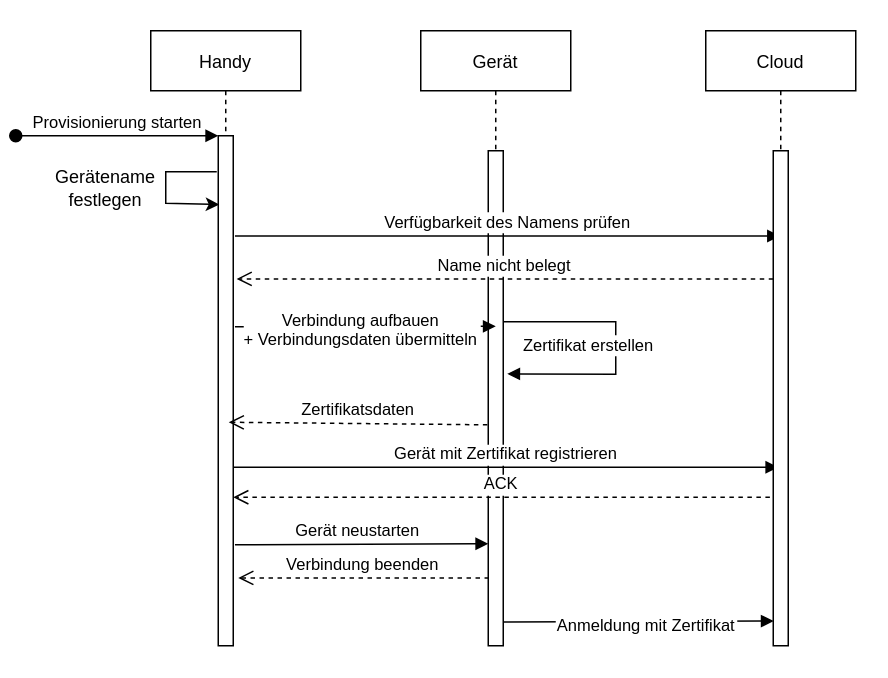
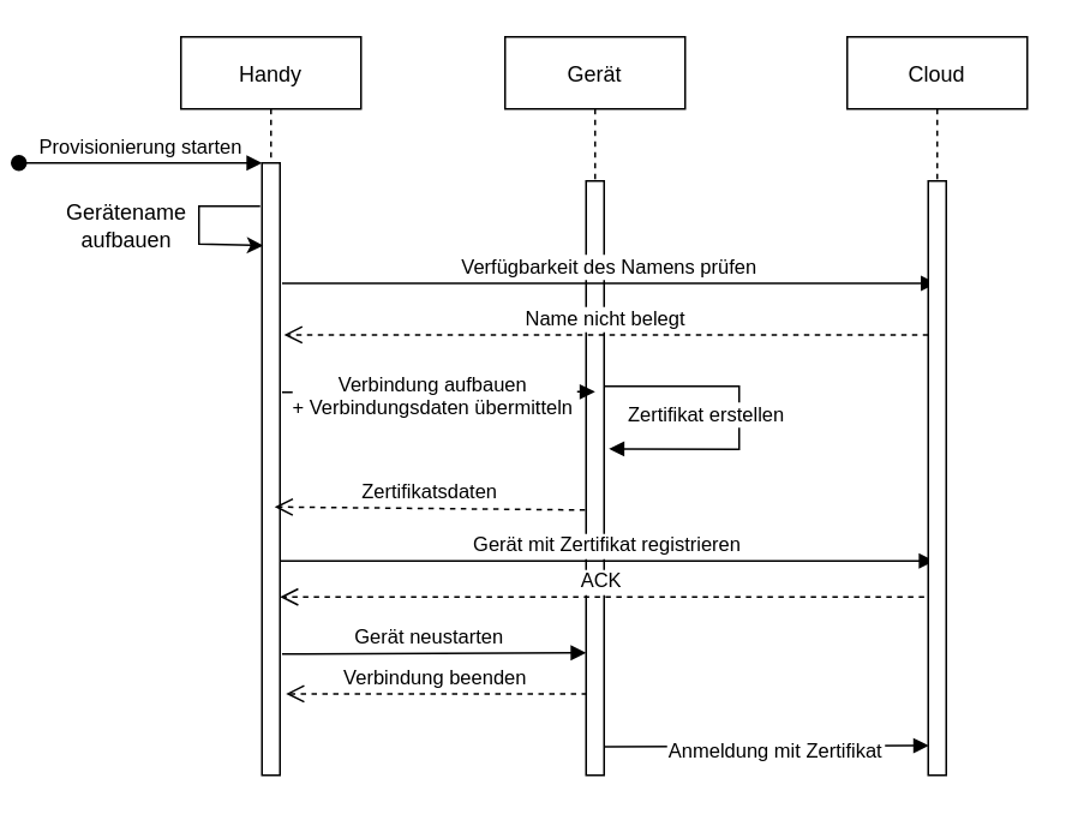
  <mxCell id="0" />
  <mxCell id="1" parent="0" />
  <mxCell id="2" value="Handy" style="shape=umlLifeline;perimeter=lifelinePerimeter;container=1;collapsible=0;recursiveResize=0;rounded=0;shadow=0;strokeWidth=1;" parent="1" vertex="1"><mxGeometry x="80" y="20" width="100" height="410" as="geometry" /></mxCell>
  <mxCell id="3" value="" style="points=[];perimeter=orthogonalPerimeter;rounded=0;shadow=0;strokeWidth=1;" parent="2" vertex="1"><mxGeometry x="45" y="70" width="10" height="340" as="geometry" /></mxCell>
  <mxCell id="4" value="Provisionierung starten" style="verticalAlign=bottom;startArrow=oval;endArrow=block;startSize=8;shadow=0;strokeWidth=1;" parent="2" target="3" edge="1"><mxGeometry relative="1" as="geometry"><mxPoint x="-90" y="70" as="sourcePoint" /></mxGeometry></mxCell>
  <mxCell id="5" value="" style="endArrow=classic;html=1;rounded=0;entryX=0.066;entryY=0.135;entryDx=0;entryDy=0;entryPerimeter=0;startArrow=none;" edge="1" parent="2" target="3"><mxGeometry width="50" height="50" relative="1" as="geometry"><mxPoint x="44" y="94" as="sourcePoint" /><mxPoint x="220" y="170" as="targetPoint" /><Array as="points"><mxPoint x="10" y="94" /><mxPoint x="10" y="100" /><mxPoint x="10" y="115" /></Array></mxGeometry></mxCell>
  <mxCell id="6" value="Gerät" style="shape=umlLifeline;perimeter=lifelinePerimeter;container=1;collapsible=0;recursiveResize=0;rounded=0;shadow=0;strokeWidth=1;" parent="1" vertex="1"><mxGeometry x="260" y="20" width="100" height="410" as="geometry" /></mxCell>
  <mxCell id="7" value="" style="points=[];perimeter=orthogonalPerimeter;rounded=0;shadow=0;strokeWidth=1;" parent="6" vertex="1"><mxGeometry x="45" y="80" width="10" height="330" as="geometry" /></mxCell>
  <mxCell id="8" value="Zertifikat erstellen" style="verticalAlign=bottom;endArrow=block;shadow=0;strokeWidth=1;rounded=0;entryX=1.266;entryY=0.484;entryDx=0;entryDy=0;entryPerimeter=0;" edge="1" parent="6"><mxGeometry x="0.406" y="-10" relative="1" as="geometry"><mxPoint x="55" y="194" as="sourcePoint" /><mxPoint x="57.66" y="228.72" as="targetPoint" /><Array as="points"><mxPoint x="130" y="194" /><mxPoint x="130" y="229" /></Array><mxPoint as="offset" /></mxGeometry></mxCell>
  <mxCell id="9" value="Zertifikatsdaten" style="verticalAlign=bottom;endArrow=open;dashed=1;endSize=8;shadow=0;strokeWidth=1;exitX=-0.059;exitY=0.587;exitDx=0;exitDy=0;exitPerimeter=0;" edge="1" parent="6"><mxGeometry relative="1" as="geometry"><mxPoint x="-128" y="261" as="targetPoint" /><mxPoint x="44.41" y="262.71" as="sourcePoint" /></mxGeometry></mxCell>
  <mxCell id="10" value="Gerät mit Zertifikat registrieren" style="verticalAlign=bottom;endArrow=block;shadow=0;strokeWidth=1;exitX=1.114;exitY=0.229;exitDx=0;exitDy=0;exitPerimeter=0;" edge="1" parent="6"><mxGeometry relative="1" as="geometry"><mxPoint x="-125.0" y="291.0" as="sourcePoint" /><mxPoint x="238.36" y="291.0" as="targetPoint" /><Array as="points" /></mxGeometry></mxCell>
  <mxCell id="11" value="Gerät neustarten" style="verticalAlign=bottom;endArrow=block;shadow=0;strokeWidth=1;exitX=1.114;exitY=0.802;exitDx=0;exitDy=0;exitPerimeter=0;" edge="1" parent="6" source="3"><mxGeometry x="-0.03" relative="1" as="geometry"><mxPoint x="-120" y="342" as="sourcePoint" /><mxPoint x="45.0" y="342" as="targetPoint" /><Array as="points" /><mxPoint as="offset" /></mxGeometry></mxCell>
  <mxCell id="12" value="Name nicht belegt" style="verticalAlign=bottom;endArrow=open;dashed=1;endSize=8;shadow=0;strokeWidth=1;entryX=1.224;entryY=0.313;entryDx=0;entryDy=0;entryPerimeter=0;" parent="1" edge="1"><mxGeometry relative="1" as="geometry"><mxPoint x="137.24" y="185.42" as="targetPoint" /><mxPoint x="495" y="185.42" as="sourcePoint" /></mxGeometry></mxCell>
  <mxCell id="13" value="Verfügbarkeit des Namens prüfen" style="verticalAlign=bottom;endArrow=block;shadow=0;strokeWidth=1;exitX=1.114;exitY=0.229;exitDx=0;exitDy=0;exitPerimeter=0;" parent="1" edge="1"><mxGeometry relative="1" as="geometry"><mxPoint x="136.14" y="156.86" as="sourcePoint" /><mxPoint x="499.5" y="156.86" as="targetPoint" /><Array as="points" /></mxGeometry></mxCell>
  <mxCell id="14" value="Cloud" style="shape=umlLifeline;perimeter=lifelinePerimeter;container=1;collapsible=0;recursiveResize=0;rounded=0;shadow=0;strokeWidth=1;" vertex="1" parent="1"><mxGeometry x="450" y="20" width="100" height="410" as="geometry" /></mxCell>
  <mxCell id="15" value="" style="points=[];perimeter=orthogonalPerimeter;rounded=0;shadow=0;strokeWidth=1;" vertex="1" parent="14"><mxGeometry x="45" y="80" width="10" height="330" as="geometry" /></mxCell>
- <mxCell id="16" value="Gerätename&lt;br&gt;festlegen" style="text;html=1;strokeColor=none;fillColor=none;align=center;verticalAlign=middle;whiteSpace=wrap;rounded=0;" vertex="1" parent="1"><mxGeometry x="20" y="110" width="60" height="30" as="geometry" /></mxCell>
+ <mxCell id="16" value="Gerätename&lt;br&gt;aufbauen" style="text;html=1;strokeColor=none;fillColor=none;align=center;verticalAlign=middle;whiteSpace=wrap;rounded=0;" vertex="1" parent="1"><mxGeometry x="20" y="110" width="60" height="30" as="geometry" /></mxCell>
  <mxCell id="17" value="Verbindung aufbauen &#10;+ Verbindungsdaten übermitteln" style="verticalAlign=bottom;endArrow=block;shadow=0;strokeWidth=1;exitX=1.114;exitY=0.407;exitDx=0;exitDy=0;exitPerimeter=0;entryX=0.5;entryY=0.388;entryDx=0;entryDy=0;entryPerimeter=0;" edge="1" parent="1"><mxGeometry x="-0.033" y="-18" relative="1" as="geometry"><mxPoint x="136.14" y="217.38" as="sourcePoint" /><mxPoint x="310" y="217.04" as="targetPoint" /><Array as="points" /><mxPoint as="offset" /></mxGeometry></mxCell>
  <mxCell id="18" value="ACK" style="verticalAlign=bottom;endArrow=open;dashed=1;endSize=8;shadow=0;strokeWidth=1;entryX=1.224;entryY=0.313;entryDx=0;entryDy=0;entryPerimeter=0;" edge="1" parent="1"><mxGeometry relative="1" as="geometry"><mxPoint x="135" y="331" as="targetPoint" /><mxPoint x="492.76" y="331" as="sourcePoint" /></mxGeometry></mxCell>
  <mxCell id="19" value="Anmeldung mit Zertifikat" style="verticalAlign=bottom;endArrow=block;shadow=0;strokeWidth=1;exitX=1.045;exitY=0.843;exitDx=0;exitDy=0;exitPerimeter=0;entryX=0.031;entryY=0.841;entryDx=0;entryDy=0;entryPerimeter=0;" edge="1" parent="1"><mxGeometry x="0.051" y="-12" relative="1" as="geometry"><mxPoint x="315.45" y="414.19" as="sourcePoint" /><mxPoint x="495.31" y="413.53" as="targetPoint" /><Array as="points" /><mxPoint as="offset" /></mxGeometry></mxCell>
  <mxCell id="20" value="Verbindung beenden" style="verticalAlign=bottom;endArrow=open;dashed=1;endSize=8;shadow=0;strokeWidth=1;entryX=1.334;entryY=0.867;entryDx=0;entryDy=0;entryPerimeter=0;exitX=0.052;exitY=0.863;exitDx=0;exitDy=0;exitPerimeter=0;" edge="1" parent="1" source="7" target="3"><mxGeometry relative="1" as="geometry"><mxPoint x="145" y="341" as="targetPoint" /><mxPoint x="502.76" y="341" as="sourcePoint" /></mxGeometry></mxCell>
